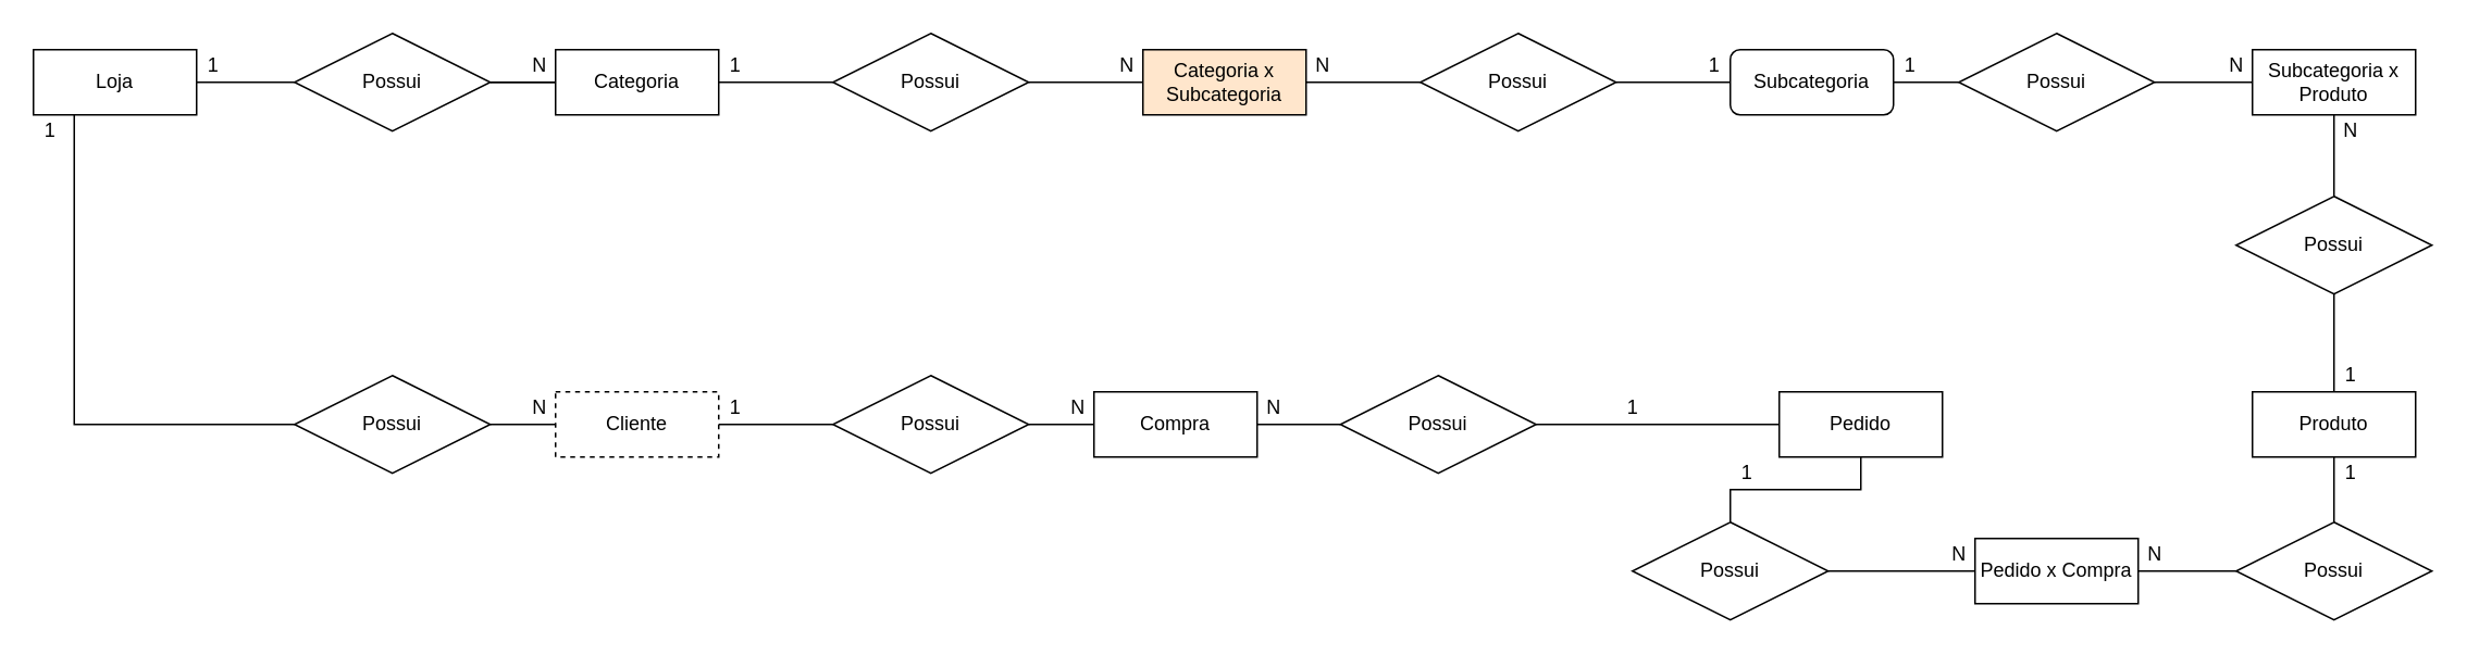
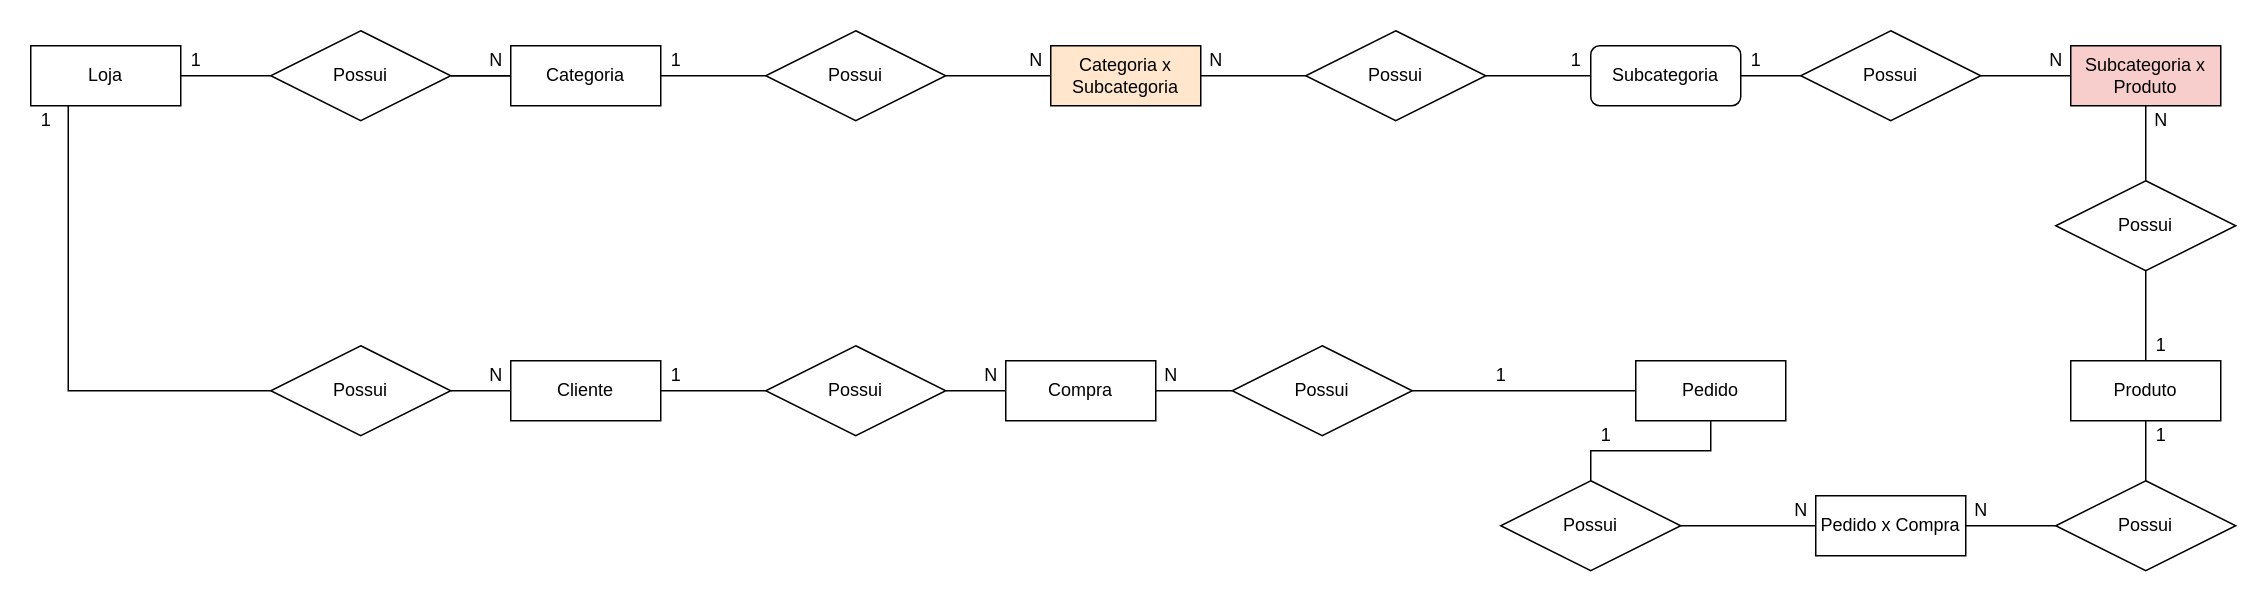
  <mxCell id="0" />
  <mxCell id="1" parent="0" />
  <mxCell id="2" value="Loja" style="whiteSpace=wrap;html=1;align=center;" vertex="1" parent="1"><mxGeometry x="20" y="30" width="100" height="40" as="geometry" /></mxCell>
  <mxCell id="3" value="" style="edgeStyle=orthogonalEdgeStyle;rounded=0;orthogonalLoop=1;jettySize=auto;html=1;endArrow=none;endFill=0;" edge="1" parent="1" source="5" target="7"><mxGeometry relative="1" as="geometry" /></mxCell>
  <mxCell id="4" value="" style="edgeStyle=orthogonalEdgeStyle;rounded=0;orthogonalLoop=1;jettySize=auto;html=1;endArrow=none;endFill=0;" edge="1" parent="1" source="5" target="7"><mxGeometry relative="1" as="geometry" /></mxCell>
  <mxCell id="5" value="Categoria" style="whiteSpace=wrap;html=1;align=center;" vertex="1" parent="1"><mxGeometry x="340" y="30" width="100" height="40" as="geometry" /></mxCell>
  <mxCell id="6" value="" style="edgeStyle=orthogonalEdgeStyle;rounded=0;orthogonalLoop=1;jettySize=auto;html=1;endArrow=none;endFill=0;" edge="1" parent="1" source="7" target="2"><mxGeometry relative="1" as="geometry" /></mxCell>
  <mxCell id="7" value="Possui" style="shape=rhombus;perimeter=rhombusPerimeter;whiteSpace=wrap;html=1;align=center;" vertex="1" parent="1"><mxGeometry x="180" y="20" width="120" height="60" as="geometry" /></mxCell>
  <mxCell id="8" value="1" style="text;html=1;align=center;verticalAlign=middle;resizable=0;points=[];autosize=1;strokeColor=none;" vertex="1" parent="1"><mxGeometry x="120" y="30" width="20" height="20" as="geometry" /></mxCell>
  <mxCell id="9" value="N" style="text;html=1;align=center;verticalAlign=middle;resizable=0;points=[];autosize=1;strokeColor=none;" vertex="1" parent="1"><mxGeometry x="320" y="30" width="20" height="20" as="geometry" /></mxCell>
  <mxCell id="10" style="edgeStyle=orthogonalEdgeStyle;rounded=0;orthogonalLoop=1;jettySize=auto;html=1;entryX=0.25;entryY=1;entryDx=0;entryDy=0;endArrow=none;endFill=0;" edge="1" parent="1" source="11" target="2"><mxGeometry relative="1" as="geometry" /></mxCell>
  <mxCell id="11" value="Possui" style="shape=rhombus;perimeter=rhombusPerimeter;whiteSpace=wrap;html=1;align=center;" vertex="1" parent="1"><mxGeometry x="180" y="230" width="120" height="60" as="geometry" /></mxCell>
  <mxCell id="12" value="1" style="text;html=1;align=center;verticalAlign=middle;resizable=0;points=[];autosize=1;strokeColor=none;" vertex="1" parent="1"><mxGeometry x="20" y="70" width="20" height="20" as="geometry" /></mxCell>
  <mxCell id="13" value="" style="edgeStyle=orthogonalEdgeStyle;rounded=0;orthogonalLoop=1;jettySize=auto;html=1;endArrow=none;endFill=0;" edge="1" parent="1" source="14" target="11"><mxGeometry relative="1" as="geometry" /></mxCell>
- <mxCell id="14" value="Cliente" style="whiteSpace=wrap;html=1;align=center;dashed=1;" vertex="1" parent="1"><mxGeometry x="340" y="240" width="100" height="40" as="geometry" /></mxCell>
+ <mxCell id="14" value="Cliente" style="whiteSpace=wrap;html=1;align=center;" vertex="1" parent="1"><mxGeometry x="340" y="240" width="100" height="40" as="geometry" /></mxCell>
  <mxCell id="15" value="N" style="text;html=1;align=center;verticalAlign=middle;resizable=0;points=[];autosize=1;strokeColor=none;" vertex="1" parent="1"><mxGeometry x="320" y="240" width="20" height="20" as="geometry" /></mxCell>
  <mxCell id="16" value="" style="edgeStyle=orthogonalEdgeStyle;rounded=0;orthogonalLoop=1;jettySize=auto;html=1;endArrow=none;endFill=0;" edge="1" parent="1" source="17" target="21"><mxGeometry relative="1" as="geometry" /></mxCell>
  <mxCell id="17" value="Compra" style="whiteSpace=wrap;html=1;align=center;" vertex="1" parent="1"><mxGeometry x="670" y="240" width="100" height="40" as="geometry" /></mxCell>
  <mxCell id="18" value="" style="edgeStyle=orthogonalEdgeStyle;rounded=0;orthogonalLoop=1;jettySize=auto;html=1;endArrow=none;endFill=0;" edge="1" parent="1" source="19" target="23"><mxGeometry relative="1" as="geometry" /></mxCell>
  <mxCell id="19" value="Pedido" style="whiteSpace=wrap;html=1;align=center;" vertex="1" parent="1"><mxGeometry x="1090" y="240" width="100" height="40" as="geometry" /></mxCell>
  <mxCell id="20" value="" style="edgeStyle=orthogonalEdgeStyle;rounded=0;orthogonalLoop=1;jettySize=auto;html=1;endArrow=none;endFill=0;" edge="1" parent="1" source="21" target="14"><mxGeometry relative="1" as="geometry" /></mxCell>
  <mxCell id="21" value="Possui" style="shape=rhombus;perimeter=rhombusPerimeter;whiteSpace=wrap;html=1;align=center;" vertex="1" parent="1"><mxGeometry x="510" y="230" width="120" height="60" as="geometry" /></mxCell>
  <mxCell id="22" value="" style="edgeStyle=orthogonalEdgeStyle;rounded=0;orthogonalLoop=1;jettySize=auto;html=1;endArrow=none;endFill=0;" edge="1" parent="1" source="23" target="17"><mxGeometry relative="1" as="geometry" /></mxCell>
  <mxCell id="23" value="Possui" style="shape=rhombus;perimeter=rhombusPerimeter;whiteSpace=wrap;html=1;align=center;" vertex="1" parent="1"><mxGeometry x="821" y="230" width="120" height="60" as="geometry" /></mxCell>
  <mxCell id="24" value="N" style="text;html=1;align=center;verticalAlign=middle;resizable=0;points=[];autosize=1;strokeColor=none;" vertex="1" parent="1"><mxGeometry x="650" y="240" width="20" height="20" as="geometry" /></mxCell>
  <mxCell id="25" value="N" style="text;html=1;align=center;verticalAlign=middle;resizable=0;points=[];autosize=1;strokeColor=none;" vertex="1" parent="1"><mxGeometry x="770" y="240" width="20" height="20" as="geometry" /></mxCell>
  <mxCell id="26" value="1" style="text;html=1;align=center;verticalAlign=middle;resizable=0;points=[];autosize=1;strokeColor=none;" vertex="1" parent="1"><mxGeometry x="990" y="240" width="20" height="20" as="geometry" /></mxCell>
  <mxCell id="27" value="1" style="text;html=1;align=center;verticalAlign=middle;resizable=0;points=[];autosize=1;strokeColor=none;" vertex="1" parent="1"><mxGeometry x="440" y="240" width="20" height="20" as="geometry" /></mxCell>
  <mxCell id="28" value="" style="edgeStyle=orthogonalEdgeStyle;rounded=0;orthogonalLoop=1;jettySize=auto;html=1;endArrow=none;endFill=0;" edge="1" parent="1" source="29" target="5"><mxGeometry relative="1" as="geometry" /></mxCell>
  <mxCell id="29" value="Possui" style="shape=rhombus;perimeter=rhombusPerimeter;whiteSpace=wrap;html=1;align=center;" vertex="1" parent="1"><mxGeometry x="510" y="20" width="120" height="60" as="geometry" /></mxCell>
  <mxCell id="30" value="" style="edgeStyle=orthogonalEdgeStyle;rounded=0;orthogonalLoop=1;jettySize=auto;html=1;endArrow=none;endFill=0;" edge="1" parent="1" source="31" target="29"><mxGeometry relative="1" as="geometry" /></mxCell>
  <mxCell id="31" value="Categoria x Subcategoria" style="whiteSpace=wrap;html=1;align=center;fillColor=#ffe6cc;" vertex="1" parent="1"><mxGeometry x="700" y="30" width="100" height="40" as="geometry" /></mxCell>
  <mxCell id="32" value="" style="edgeStyle=orthogonalEdgeStyle;rounded=0;orthogonalLoop=1;jettySize=auto;html=1;endArrow=none;endFill=0;" edge="1" source="33" parent="1"><mxGeometry relative="1" as="geometry"><mxPoint x="800" y="50" as="targetPoint" /></mxGeometry></mxCell>
  <mxCell id="33" value="Possui" style="shape=rhombus;perimeter=rhombusPerimeter;whiteSpace=wrap;html=1;align=center;" vertex="1" parent="1"><mxGeometry x="870" y="20" width="120" height="60" as="geometry" /></mxCell>
  <mxCell id="34" value="" style="edgeStyle=orthogonalEdgeStyle;rounded=0;orthogonalLoop=1;jettySize=auto;html=1;endArrow=none;endFill=0;" edge="1" source="36" target="33" parent="1"><mxGeometry relative="1" as="geometry" /></mxCell>
  <mxCell id="35" value="" style="edgeStyle=orthogonalEdgeStyle;rounded=0;orthogonalLoop=1;jettySize=auto;html=1;endArrow=none;endFill=0;" edge="1" parent="1" source="36" target="41"><mxGeometry relative="1" as="geometry" /></mxCell>
  <mxCell id="36" value="Subcategoria" style="whiteSpace=wrap;html=1;align=center;rounded=1;" vertex="1" parent="1"><mxGeometry x="1060" y="30" width="100" height="40" as="geometry" /></mxCell>
  <mxCell id="37" value="N" style="text;html=1;align=center;verticalAlign=middle;resizable=0;points=[];autosize=1;strokeColor=none;" vertex="1" parent="1"><mxGeometry x="680" y="30" width="20" height="20" as="geometry" /></mxCell>
  <mxCell id="38" value="N" style="text;html=1;align=center;verticalAlign=middle;resizable=0;points=[];autosize=1;strokeColor=none;" vertex="1" parent="1"><mxGeometry x="800" y="30" width="20" height="20" as="geometry" /></mxCell>
  <mxCell id="39" value="1" style="text;html=1;align=center;verticalAlign=middle;resizable=0;points=[];autosize=1;strokeColor=none;" vertex="1" parent="1"><mxGeometry x="1040" y="30" width="20" height="20" as="geometry" /></mxCell>
  <mxCell id="40" value="1" style="text;html=1;align=center;verticalAlign=middle;resizable=0;points=[];autosize=1;strokeColor=none;" vertex="1" parent="1"><mxGeometry x="440" y="30" width="20" height="20" as="geometry" /></mxCell>
  <mxCell id="41" value="Possui" style="shape=rhombus;perimeter=rhombusPerimeter;whiteSpace=wrap;html=1;align=center;" vertex="1" parent="1"><mxGeometry x="1200" y="20" width="120" height="60" as="geometry" /></mxCell>
  <mxCell id="42" value="" style="edgeStyle=orthogonalEdgeStyle;rounded=0;orthogonalLoop=1;jettySize=auto;html=1;endArrow=none;endFill=0;" edge="1" source="43" target="41" parent="1"><mxGeometry relative="1" as="geometry" /></mxCell>
- <mxCell id="43" value="Subcategoria x Produto" style="whiteSpace=wrap;html=1;align=center;" vertex="1" parent="1"><mxGeometry x="1380" y="30" width="100" height="40" as="geometry" /></mxCell>
+ <mxCell id="43" value="Subcategoria x Produto" style="whiteSpace=wrap;html=1;align=center;fillColor=#f8cecc;" vertex="1" parent="1"><mxGeometry x="1380" y="30" width="100" height="40" as="geometry" /></mxCell>
  <mxCell id="44" value="" style="edgeStyle=orthogonalEdgeStyle;rounded=0;orthogonalLoop=1;jettySize=auto;html=1;endArrow=none;endFill=0;" edge="1" parent="1" source="45" target="59"><mxGeometry relative="1" as="geometry" /></mxCell>
  <mxCell id="45" value="Produto" style="whiteSpace=wrap;html=1;align=center;" vertex="1" parent="1"><mxGeometry x="1380" y="240" width="100" height="40" as="geometry" /></mxCell>
  <mxCell id="46" value="" style="edgeStyle=orthogonalEdgeStyle;rounded=0;orthogonalLoop=1;jettySize=auto;html=1;endArrow=none;endFill=0;" edge="1" parent="1" source="48" target="43"><mxGeometry relative="1" as="geometry" /></mxCell>
  <mxCell id="47" value="" style="edgeStyle=orthogonalEdgeStyle;rounded=0;orthogonalLoop=1;jettySize=auto;html=1;endArrow=none;endFill=0;" edge="1" parent="1" source="48" target="45"><mxGeometry relative="1" as="geometry" /></mxCell>
  <mxCell id="48" value="Possui" style="shape=rhombus;perimeter=rhombusPerimeter;whiteSpace=wrap;html=1;align=center;" vertex="1" parent="1"><mxGeometry x="1370" y="120" width="120" height="60" as="geometry" /></mxCell>
  <mxCell id="49" value="1" style="text;html=1;align=center;verticalAlign=middle;resizable=0;points=[];autosize=1;strokeColor=none;" vertex="1" parent="1"><mxGeometry x="1160" y="30" width="20" height="20" as="geometry" /></mxCell>
  <mxCell id="50" value="1" style="text;html=1;align=center;verticalAlign=middle;resizable=0;points=[];autosize=1;strokeColor=none;" vertex="1" parent="1"><mxGeometry x="1430" y="220" width="20" height="20" as="geometry" /></mxCell>
  <mxCell id="51" value="N" style="text;html=1;align=center;verticalAlign=middle;resizable=0;points=[];autosize=1;strokeColor=none;" vertex="1" parent="1"><mxGeometry x="1430" y="70" width="20" height="20" as="geometry" /></mxCell>
  <mxCell id="52" value="N" style="text;html=1;align=center;verticalAlign=middle;resizable=0;points=[];autosize=1;strokeColor=none;" vertex="1" parent="1"><mxGeometry x="1360" y="30" width="20" height="20" as="geometry" /></mxCell>
  <mxCell id="53" value="" style="edgeStyle=orthogonalEdgeStyle;rounded=0;orthogonalLoop=1;jettySize=auto;html=1;endArrow=none;endFill=0;" edge="1" parent="1" source="54" target="19"><mxGeometry relative="1" as="geometry" /></mxCell>
  <mxCell id="54" value="Possui" style="shape=rhombus;perimeter=rhombusPerimeter;whiteSpace=wrap;html=1;align=center;" vertex="1" parent="1"><mxGeometry x="1000" y="320" width="120" height="60" as="geometry" /></mxCell>
  <mxCell id="55" value="N" style="text;html=1;align=center;verticalAlign=middle;resizable=0;points=[];autosize=1;strokeColor=none;" vertex="1" parent="1"><mxGeometry x="1310" y="330" width="20" height="20" as="geometry" /></mxCell>
  <mxCell id="56" value="" style="edgeStyle=orthogonalEdgeStyle;rounded=0;orthogonalLoop=1;jettySize=auto;html=1;endArrow=none;endFill=0;" edge="1" parent="1" source="58" target="54"><mxGeometry relative="1" as="geometry" /></mxCell>
  <mxCell id="57" value="" style="edgeStyle=orthogonalEdgeStyle;rounded=0;orthogonalLoop=1;jettySize=auto;html=1;endArrow=none;endFill=0;" edge="1" parent="1" source="58" target="59"><mxGeometry relative="1" as="geometry" /></mxCell>
  <mxCell id="58" value="Pedido x Compra" style="whiteSpace=wrap;html=1;align=center;" vertex="1" parent="1"><mxGeometry x="1210" y="330" width="100" height="40" as="geometry" /></mxCell>
  <mxCell id="59" value="Possui" style="shape=rhombus;perimeter=rhombusPerimeter;whiteSpace=wrap;html=1;align=center;" vertex="1" parent="1"><mxGeometry x="1370" y="320" width="120" height="60" as="geometry" /></mxCell>
  <mxCell id="60" value="N" style="text;html=1;align=center;verticalAlign=middle;resizable=0;points=[];autosize=1;strokeColor=none;" vertex="1" parent="1"><mxGeometry x="1190" y="330" width="20" height="20" as="geometry" /></mxCell>
  <mxCell id="61" value="1" style="text;html=1;align=center;verticalAlign=middle;resizable=0;points=[];autosize=1;strokeColor=none;" vertex="1" parent="1"><mxGeometry x="1060" y="280" width="20" height="20" as="geometry" /></mxCell>
  <mxCell id="62" value="1" style="text;html=1;align=center;verticalAlign=middle;resizable=0;points=[];autosize=1;strokeColor=none;" vertex="1" parent="1"><mxGeometry x="1430" y="280" width="20" height="20" as="geometry" /></mxCell>
